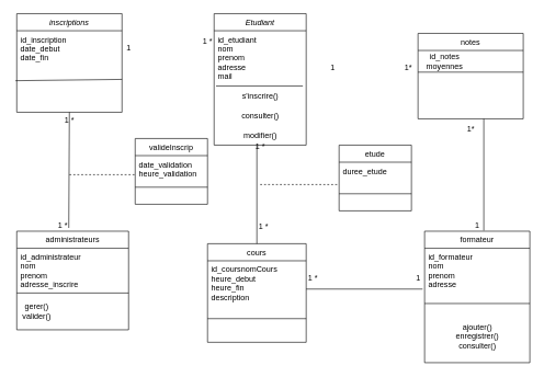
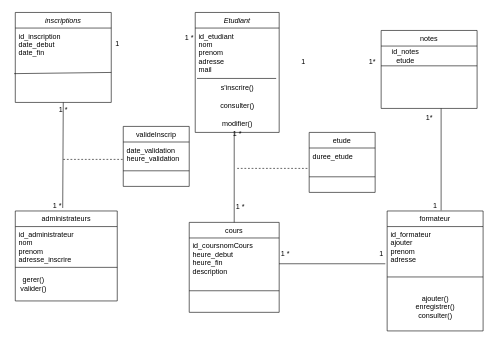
  <mxCell id="0" />
  <mxCell id="1" parent="0" />
  <mxCell id="2" value="Etudiant" style="swimlane;fontStyle=2;align=center;verticalAlign=top;childLayout=stackLayout;horizontal=1;startSize=26;horizontalStack=0;resizeParent=1;resizeLast=0;collapsible=1;marginBottom=0;rounded=0;shadow=0;strokeWidth=1;" parent="1" vertex="1"><mxGeometry x="325" y="20" width="140" height="200" as="geometry"><mxRectangle x="230" y="140" width="160" height="26" as="alternateBounds" /></mxGeometry></mxCell>
  <mxCell id="3" value="id_etudiant&#10;nom&#10;prenom&#10;adresse&#10;mail&#10;" style="text;align=left;verticalAlign=top;spacingLeft=4;spacingRight=4;overflow=hidden;rotatable=0;points=[[0,0.5],[1,0.5]];portConstraint=eastwest;" parent="2" vertex="1"><mxGeometry y="26" width="140" height="84" as="geometry" /></mxCell>
  <mxCell id="4" value="s'inscrire()" style="text;html=1;align=center;verticalAlign=middle;resizable=0;points=[];autosize=1;strokeColor=none;fillColor=none;" parent="2" vertex="1"><mxGeometry y="110" width="140" height="30" as="geometry" /></mxCell>
  <mxCell id="5" value="consulter()" style="text;html=1;align=center;verticalAlign=middle;resizable=0;points=[];autosize=1;strokeColor=none;fillColor=none;" parent="2" vertex="1"><mxGeometry y="140" width="140" height="30" as="geometry" /></mxCell>
  <mxCell id="6" value="modifier()" style="text;html=1;align=center;verticalAlign=middle;resizable=0;points=[];autosize=1;strokeColor=none;fillColor=none;" parent="2" vertex="1"><mxGeometry y="170" width="140" height="30" as="geometry" /></mxCell>
  <mxCell id="7" value="" style="endArrow=none;html=1;rounded=0;entryX=0.964;entryY=0;entryDx=0;entryDy=0;entryPerimeter=0;exitX=0.021;exitY=0;exitDx=0;exitDy=0;exitPerimeter=0;" parent="2" source="4" target="4" edge="1"><mxGeometry width="50" height="50" relative="1" as="geometry"><mxPoint x="30" y="80" as="sourcePoint" /><mxPoint x="80" y="30" as="targetPoint" /></mxGeometry></mxCell>
  <mxCell id="8" value="cours" style="swimlane;fontStyle=0;align=center;verticalAlign=top;childLayout=stackLayout;horizontal=1;startSize=26;horizontalStack=0;resizeParent=1;resizeLast=0;collapsible=1;marginBottom=0;rounded=0;shadow=0;strokeWidth=1;" parent="1" vertex="1"><mxGeometry x="315" y="370" width="150" height="150" as="geometry"><mxRectangle x="130" y="380" width="160" height="26" as="alternateBounds" /></mxGeometry></mxCell>
  <mxCell id="9" value="id_coursnomCours&#10;heure_debut&#10;heure_fin&#10;description" style="text;align=left;verticalAlign=top;spacingLeft=4;spacingRight=4;overflow=hidden;rotatable=0;points=[[0,0.5],[1,0.5]];portConstraint=eastwest;" parent="8" vertex="1"><mxGeometry y="26" width="150" height="84" as="geometry" /></mxCell>
  <mxCell id="10" value="" style="line;html=1;strokeWidth=1;align=left;verticalAlign=middle;spacingTop=-1;spacingLeft=3;spacingRight=3;rotatable=0;labelPosition=right;points=[];portConstraint=eastwest;" parent="8" vertex="1"><mxGeometry y="110" width="150" height="8" as="geometry" /></mxCell>
  <mxCell id="11" value="formateur" style="swimlane;fontStyle=0;align=center;verticalAlign=top;childLayout=stackLayout;horizontal=1;startSize=26;horizontalStack=0;resizeParent=1;resizeLast=0;collapsible=1;marginBottom=0;rounded=0;shadow=0;strokeWidth=1;" parent="1" vertex="1"><mxGeometry x="645" y="351" width="160" height="200" as="geometry"><mxRectangle x="340" y="380" width="170" height="26" as="alternateBounds" /></mxGeometry></mxCell>
- <mxCell id="12" value="id_formateur&#10;nom&#10;prenom&#10;adresse" style="text;align=left;verticalAlign=top;spacingLeft=4;spacingRight=4;overflow=hidden;rotatable=0;points=[[0,0.5],[1,0.5]];portConstraint=eastwest;" parent="11" vertex="1"><mxGeometry y="26" width="160" height="64" as="geometry" /></mxCell>
+ <mxCell id="12" value="id_formateur&#10;ajouter&#10;prenom&#10;adresse" style="text;align=left;verticalAlign=top;spacingLeft=4;spacingRight=4;overflow=hidden;rotatable=0;points=[[0,0.5],[1,0.5]];portConstraint=eastwest;" parent="11" vertex="1"><mxGeometry y="26" width="160" height="64" as="geometry" /></mxCell>
  <mxCell id="13" value="" style="line;html=1;strokeWidth=1;align=left;verticalAlign=middle;spacingTop=-1;spacingLeft=3;spacingRight=3;rotatable=0;labelPosition=right;points=[];portConstraint=eastwest;" parent="11" vertex="1"><mxGeometry y="90" width="160" height="40" as="geometry" /></mxCell>
  <mxCell id="14" value="ajouter()&lt;div&gt;enregistrer()&lt;/div&gt;&lt;div&gt;consulter()&lt;/div&gt;" style="text;html=1;align=center;verticalAlign=middle;resizable=0;points=[];autosize=1;strokeColor=none;fillColor=none;" parent="11" vertex="1"><mxGeometry y="130" width="160" height="60" as="geometry" /></mxCell>
  <mxCell id="15" value="notes" style="swimlane;fontStyle=0;align=center;verticalAlign=top;childLayout=stackLayout;horizontal=1;startSize=26;horizontalStack=0;resizeParent=1;resizeLast=0;collapsible=1;marginBottom=0;rounded=0;shadow=0;strokeWidth=1;" parent="1" vertex="1"><mxGeometry x="635" y="50" width="160" height="130" as="geometry"><mxRectangle x="550" y="140" width="160" height="26" as="alternateBounds" /></mxGeometry></mxCell>
  <mxCell id="16" value="" style="line;html=1;strokeWidth=1;align=left;verticalAlign=middle;spacingTop=-1;spacingLeft=3;spacingRight=3;rotatable=0;labelPosition=right;points=[];portConstraint=eastwest;" parent="15" vertex="1"><mxGeometry y="26" width="160" height="66" as="geometry" /></mxCell>
  <mxCell id="17" value="inscriptions" style="swimlane;fontStyle=2;align=center;verticalAlign=top;childLayout=stackLayout;horizontal=1;startSize=26;horizontalStack=0;resizeParent=1;resizeLast=0;collapsible=1;marginBottom=0;rounded=0;shadow=0;strokeWidth=1;" parent="1" vertex="1"><mxGeometry x="25" y="20" width="160" height="150" as="geometry"><mxRectangle x="230" y="140" width="160" height="26" as="alternateBounds" /></mxGeometry></mxCell>
  <mxCell id="18" value="id_inscription&#10;date_debut&#10;date_fin&#10;" style="text;align=left;verticalAlign=top;spacingLeft=4;spacingRight=4;overflow=hidden;rotatable=0;points=[[0,0.5],[1,0.5]];portConstraint=eastwest;" parent="17" vertex="1"><mxGeometry y="26" width="160" height="74" as="geometry" /></mxCell>
  <mxCell id="19" value="" style="endArrow=none;html=1;rounded=0;exitX=-0.012;exitY=1.027;exitDx=0;exitDy=0;exitPerimeter=0;" parent="17" source="18" edge="1"><mxGeometry width="50" height="50" relative="1" as="geometry"><mxPoint x="220" y="210" as="sourcePoint" /><mxPoint x="160" y="100" as="targetPoint" /></mxGeometry></mxCell>
  <mxCell id="20" value="administrateurs" style="swimlane;fontStyle=0;align=center;verticalAlign=top;childLayout=stackLayout;horizontal=1;startSize=26;horizontalStack=0;resizeParent=1;resizeLast=0;collapsible=1;marginBottom=0;rounded=0;shadow=0;strokeWidth=1;" parent="1" vertex="1"><mxGeometry x="25" y="351" width="170" height="150" as="geometry"><mxRectangle x="130" y="380" width="160" height="26" as="alternateBounds" /></mxGeometry></mxCell>
  <mxCell id="21" value="id_administrateur&#10;nom&#10;prenom&#10;adresse_inscrire" style="text;align=left;verticalAlign=top;spacingLeft=4;spacingRight=4;overflow=hidden;rotatable=0;points=[[0,0.5],[1,0.5]];portConstraint=eastwest;" parent="20" vertex="1"><mxGeometry y="26" width="170" height="64" as="geometry" /></mxCell>
  <mxCell id="22" value="" style="line;html=1;strokeWidth=1;align=left;verticalAlign=middle;spacingTop=-1;spacingLeft=3;spacingRight=3;rotatable=0;labelPosition=right;points=[];portConstraint=eastwest;" parent="20" vertex="1"><mxGeometry y="90" width="170" height="8" as="geometry" /></mxCell>
  <mxCell id="23" value="1*" style="text;html=1;align=center;verticalAlign=middle;resizable=0;points=[];autosize=1;strokeColor=none;fillColor=none;" parent="1" vertex="1"><mxGeometry x="605" y="88" width="30" height="30" as="geometry" /></mxCell>
  <mxCell id="24" value="" style="endArrow=none;html=1;rounded=0;" parent="1" edge="1"><mxGeometry width="50" height="50" relative="1" as="geometry"><mxPoint x="735" y="350" as="sourcePoint" /><mxPoint x="735" y="180" as="targetPoint" /></mxGeometry></mxCell>
  <mxCell id="25" value="1" style="text;html=1;align=center;verticalAlign=middle;resizable=0;points=[];autosize=1;strokeColor=none;fillColor=none;" parent="1" vertex="1"><mxGeometry x="710" y="328" width="30" height="30" as="geometry" /></mxCell>
  <mxCell id="26" value="1*" style="text;html=1;align=center;verticalAlign=middle;resizable=0;points=[];autosize=1;strokeColor=none;fillColor=none;" parent="1" vertex="1"><mxGeometry x="700" y="180" width="30" height="30" as="geometry" /></mxCell>
  <mxCell id="27" value="" style="endArrow=none;html=1;rounded=0;entryX=-0.019;entryY=0.969;entryDx=0;entryDy=0;entryPerimeter=0;" parent="1" target="12" edge="1"><mxGeometry width="50" height="50" relative="1" as="geometry"><mxPoint x="465" y="439" as="sourcePoint" /><mxPoint x="635" y="430" as="targetPoint" /></mxGeometry></mxCell>
  <mxCell id="28" value="1 *" style="text;html=1;align=center;verticalAlign=middle;resizable=0;points=[];autosize=1;strokeColor=none;fillColor=none;" parent="1" vertex="1"><mxGeometry x="455" y="408" width="40" height="30" as="geometry" /></mxCell>
  <mxCell id="29" value="1" style="text;html=1;align=center;verticalAlign=middle;resizable=0;points=[];autosize=1;strokeColor=none;fillColor=none;" parent="1" vertex="1"><mxGeometry x="620" y="408" width="30" height="30" as="geometry" /></mxCell>
  <mxCell id="30" value="1" style="text;html=1;align=center;verticalAlign=middle;resizable=0;points=[];autosize=1;strokeColor=none;fillColor=none;" parent="1" vertex="1"><mxGeometry x="180" y="58" width="30" height="30" as="geometry" /></mxCell>
  <mxCell id="31" value="1 *" style="text;html=1;align=center;verticalAlign=middle;resizable=0;points=[];autosize=1;strokeColor=none;fillColor=none;" parent="1" vertex="1"><mxGeometry x="295" y="48" width="40" height="30" as="geometry" /></mxCell>
  <mxCell id="32" value="1" style="text;html=1;align=center;verticalAlign=middle;resizable=0;points=[];autosize=1;strokeColor=none;fillColor=none;" parent="1" vertex="1"><mxGeometry x="490" y="88" width="30" height="30" as="geometry" /></mxCell>
  <mxCell id="33" value="gerer()&lt;div&gt;valider()&lt;/div&gt;" style="text;html=1;align=center;verticalAlign=middle;resizable=0;points=[];autosize=1;strokeColor=none;fillColor=none;" parent="1" vertex="1"><mxGeometry x="20" y="453" width="70" height="40" as="geometry" /></mxCell>
  <mxCell id="34" value="" style="endArrow=none;html=1;rounded=0;exitX=0.465;exitY=-0.033;exitDx=0;exitDy=0;entryX=0.5;entryY=0.067;entryDx=0;entryDy=0;entryPerimeter=0;exitPerimeter=0;" parent="1" source="20" edge="1" target="36"><mxGeometry width="50" height="50" relative="1" as="geometry"><mxPoint x="285" y="280" as="sourcePoint" /><mxPoint x="115" y="170" as="targetPoint" /></mxGeometry></mxCell>
  <mxCell id="35" value="1 *" style="text;html=1;align=center;verticalAlign=middle;resizable=0;points=[];autosize=1;strokeColor=none;fillColor=none;" parent="1" vertex="1"><mxGeometry x="75" y="328" width="40" height="30" as="geometry" /></mxCell>
  <mxCell id="36" value="1 *" style="text;html=1;align=center;verticalAlign=middle;resizable=0;points=[];autosize=1;strokeColor=none;fillColor=none;" parent="1" vertex="1"><mxGeometry x="85" y="168" width="40" height="30" as="geometry" /></mxCell>
  <mxCell id="37" value="" style="endArrow=none;html=1;rounded=0;exitX=0.5;exitY=0;exitDx=0;exitDy=0;entryX=0.375;entryY=0.4;entryDx=0;entryDy=0;entryPerimeter=0;" parent="1" source="8" target="39" edge="1"><mxGeometry width="50" height="50" relative="1" as="geometry"><mxPoint x="385" y="350" as="sourcePoint" /><mxPoint x="385" y="240" as="targetPoint" /></mxGeometry></mxCell>
  <mxCell id="38" value="1 *" style="text;html=1;align=center;verticalAlign=middle;resizable=0;points=[];autosize=1;strokeColor=none;fillColor=none;" parent="1" vertex="1"><mxGeometry x="380" y="330" width="40" height="30" as="geometry" /></mxCell>
  <mxCell id="39" value="1 *" style="text;html=1;align=center;verticalAlign=middle;resizable=0;points=[];autosize=1;strokeColor=none;fillColor=none;" parent="1" vertex="1"><mxGeometry x="375" y="208" width="40" height="30" as="geometry" /></mxCell>
  <mxCell id="40" value="etude" style="swimlane;fontStyle=0;align=center;verticalAlign=top;childLayout=stackLayout;horizontal=1;startSize=26;horizontalStack=0;resizeParent=1;resizeLast=0;collapsible=1;marginBottom=0;rounded=0;shadow=0;strokeWidth=1;" parent="1" vertex="1"><mxGeometry x="515" y="220" width="110" height="100" as="geometry"><mxRectangle x="130" y="380" width="160" height="26" as="alternateBounds" /></mxGeometry></mxCell>
  <mxCell id="41" value="duree_etude" style="text;align=left;verticalAlign=top;spacingLeft=4;spacingRight=4;overflow=hidden;rotatable=0;points=[[0,0.5],[1,0.5]];portConstraint=eastwest;" parent="40" vertex="1"><mxGeometry y="26" width="110" height="44" as="geometry" /></mxCell>
  <mxCell id="42" value="" style="line;html=1;strokeWidth=1;align=left;verticalAlign=middle;spacingTop=-1;spacingLeft=3;spacingRight=3;rotatable=0;labelPosition=right;points=[];portConstraint=eastwest;" parent="40" vertex="1"><mxGeometry y="70" width="110" height="8" as="geometry" /></mxCell>
  <mxCell id="43" value="" style="endArrow=none;dashed=1;html=1;rounded=0;entryX=-0.009;entryY=0.773;entryDx=0;entryDy=0;entryPerimeter=0;" parent="1" target="41" edge="1"><mxGeometry width="50" height="50" relative="1" as="geometry"><mxPoint x="395" y="280" as="sourcePoint" /><mxPoint x="505" y="260" as="targetPoint" /></mxGeometry></mxCell>
  <mxCell id="44" value="valideInscrip" style="swimlane;fontStyle=0;align=center;verticalAlign=top;childLayout=stackLayout;horizontal=1;startSize=26;horizontalStack=0;resizeParent=1;resizeLast=0;collapsible=1;marginBottom=0;rounded=0;shadow=0;strokeWidth=1;" parent="1" vertex="1"><mxGeometry x="205" y="210" width="110" height="100" as="geometry"><mxRectangle x="130" y="380" width="160" height="26" as="alternateBounds" /></mxGeometry></mxCell>
  <mxCell id="45" value="date_validation&#10;heure_validation" style="text;align=left;verticalAlign=top;spacingLeft=4;spacingRight=4;overflow=hidden;rotatable=0;points=[[0,0.5],[1,0.5]];portConstraint=eastwest;" parent="44" vertex="1"><mxGeometry y="26" width="110" height="44" as="geometry" /></mxCell>
  <mxCell id="46" value="" style="line;html=1;strokeWidth=1;align=left;verticalAlign=middle;spacingTop=-1;spacingLeft=3;spacingRight=3;rotatable=0;labelPosition=right;points=[];portConstraint=eastwest;" parent="44" vertex="1"><mxGeometry y="70" width="110" height="8" as="geometry" /></mxCell>
  <mxCell id="47" value="" style="endArrow=none;dashed=1;html=1;rounded=0;entryX=0;entryY=0.659;entryDx=0;entryDy=0;entryPerimeter=0;" parent="1" target="45" edge="1"><mxGeometry width="50" height="50" relative="1" as="geometry"><mxPoint x="105" y="265" as="sourcePoint" /><mxPoint x="375" y="220" as="targetPoint" /></mxGeometry></mxCell>
- <mxCell id="48" value="&lt;div&gt;id_notes&lt;/div&gt;moyennes" style="text;html=1;align=center;verticalAlign=middle;resizable=0;points=[];autosize=1;strokeColor=none;fillColor=none;" parent="1" vertex="1"><mxGeometry x="635" y="73" width="80" height="40" as="geometry" /></mxCell>
+ <mxCell id="48" value="&lt;div&gt;id_notes&lt;/div&gt;etude" style="text;html=1;align=center;verticalAlign=middle;resizable=0;points=[];autosize=1;strokeColor=none;fillColor=none;" parent="1" vertex="1"><mxGeometry x="635" y="73" width="80" height="40" as="geometry" /></mxCell>
